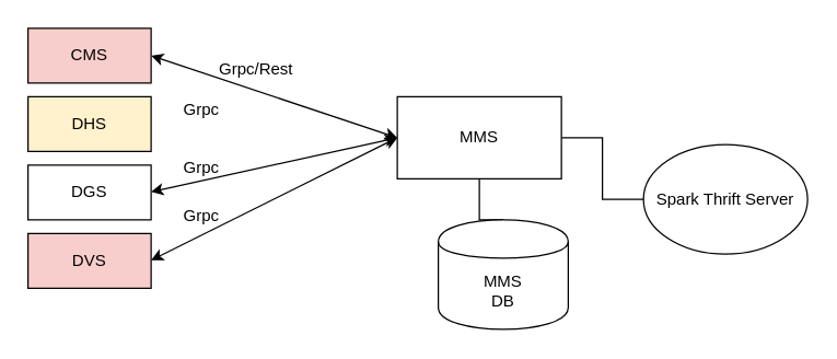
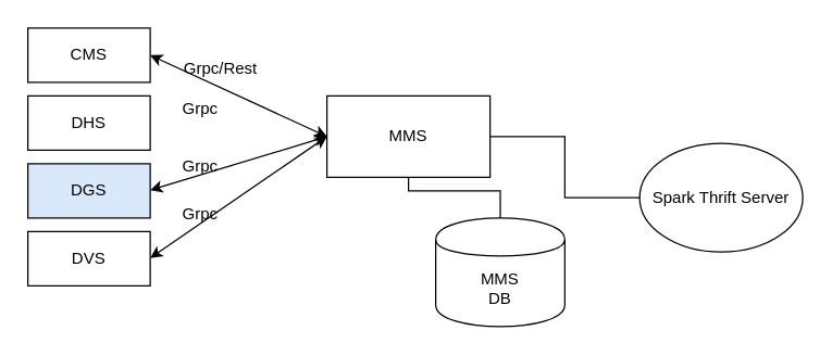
  <mxCell id="0" />
  <mxCell id="1" parent="0" />
- <mxCell id="2" value="CMS" style="rounded=0;whiteSpace=wrap;html=1;fillColor=#f8cecc;" vertex="1" parent="1"><mxGeometry x="20" y="20" width="90" height="40" as="geometry" /></mxCell>
- <mxCell id="3" value="DHS" style="rounded=0;whiteSpace=wrap;html=1;fillColor=#fff2cc;" vertex="1" parent="1"><mxGeometry x="20" y="70" width="90" height="40" as="geometry" /></mxCell>
- <mxCell id="4" value="DGS" style="rounded=0;whiteSpace=wrap;html=1;" vertex="1" parent="1"><mxGeometry x="20" y="120" width="90" height="40" as="geometry" /></mxCell>
- <mxCell id="5" value="DVS" style="rounded=0;whiteSpace=wrap;html=1;fillColor=#f8cecc;" vertex="1" parent="1"><mxGeometry x="20" y="170" width="90" height="40" as="geometry" /></mxCell>
+ <mxCell id="2" value="CMS" style="rounded=0;whiteSpace=wrap;html=1;" vertex="1" parent="1"><mxGeometry x="20" y="20" width="90" height="40" as="geometry" /></mxCell>
+ <mxCell id="3" value="DHS" style="rounded=0;whiteSpace=wrap;html=1;" vertex="1" parent="1"><mxGeometry x="20" y="70" width="90" height="40" as="geometry" /></mxCell>
+ <mxCell id="4" value="DGS" style="rounded=0;whiteSpace=wrap;html=1;fillColor=#dae8fc;" vertex="1" parent="1"><mxGeometry x="20" y="120" width="90" height="40" as="geometry" /></mxCell>
+ <mxCell id="5" value="DVS" style="rounded=0;whiteSpace=wrap;html=1;" vertex="1" parent="1"><mxGeometry x="20" y="170" width="90" height="40" as="geometry" /></mxCell>
  <mxCell id="6" style="edgeStyle=orthogonalEdgeStyle;rounded=0;orthogonalLoop=1;jettySize=auto;html=1;exitX=1;exitY=0.5;exitDx=0;exitDy=0;entryX=0;entryY=0.5;entryDx=0;entryDy=0;endArrow=none;endFill=0;" edge="1" parent="1" source="7" target="10"><mxGeometry relative="1" as="geometry" /></mxCell>
- <mxCell id="7" value="MMS" style="rounded=0;whiteSpace=wrap;html=1;" vertex="1" parent="1"><mxGeometry x="290" y="70" width="120" height="60" as="geometry" /></mxCell>
+ <mxCell id="7" value="MMS" style="rounded=0;whiteSpace=wrap;html=1;" vertex="1" parent="1"><mxGeometry x="240" y="70" width="120" height="60" as="geometry" /></mxCell>
  <mxCell id="8" style="edgeStyle=orthogonalEdgeStyle;rounded=0;orthogonalLoop=1;jettySize=auto;html=1;exitX=0.5;exitY=0;exitDx=0;exitDy=0;entryX=0.5;entryY=1;entryDx=0;entryDy=0;endArrow=none;endFill=0;" edge="1" parent="1" source="9" target="7"><mxGeometry relative="1" as="geometry" /></mxCell>
  <mxCell id="9" value="MMS&lt;br&gt;DB" style="shape=cylinder;whiteSpace=wrap;html=1;boundedLbl=1;backgroundOutline=1;" vertex="1" parent="1"><mxGeometry x="320" y="160" width="95" height="80" as="geometry" /></mxCell>
  <mxCell id="10" value="Spark Thrift Server" style="ellipse;whiteSpace=wrap;html=1;" vertex="1" parent="1"><mxGeometry x="470" y="105" width="120" height="80" as="geometry" /></mxCell>
  <mxCell id="11" value="" style="endArrow=classic;html=1;exitX=1;exitY=0.5;exitDx=0;exitDy=0;entryX=0;entryY=0.5;entryDx=0;entryDy=0;startArrow=classic;startFill=1;" edge="1" parent="1" source="2" target="7"><mxGeometry width="50" height="50" relative="1" as="geometry"><mxPoint x="290" y="250" as="sourcePoint" /><mxPoint x="340" y="200" as="targetPoint" /></mxGeometry></mxCell>
  <mxCell id="12" value="" style="endArrow=classic;html=1;exitX=1;exitY=0.5;exitDx=0;exitDy=0;startArrow=classic;startFill=1;entryX=0;entryY=0.5;entryDx=0;entryDy=0;" edge="1" parent="1" target="7"><mxGeometry width="50" height="50" relative="1" as="geometry"><mxPoint x="110" y="139.5" as="sourcePoint" /><mxPoint x="240" y="90" as="targetPoint" /></mxGeometry></mxCell>
  <mxCell id="13" value="" style="endArrow=classic;html=1;exitX=1;exitY=0.5;exitDx=0;exitDy=0;startArrow=classic;startFill=1;entryX=0;entryY=0.5;entryDx=0;entryDy=0;" edge="1" parent="1" target="7"><mxGeometry width="50" height="50" relative="1" as="geometry"><mxPoint x="110" y="189.5" as="sourcePoint" /><mxPoint x="240" y="140" as="targetPoint" /></mxGeometry></mxCell>
  <mxCell id="14" value="Grpc" style="text;html=1;strokeColor=none;fillColor=none;align=center;verticalAlign=middle;whiteSpace=wrap;rounded=0;" vertex="1" parent="1"><mxGeometry x="127" y="147" width="40" height="20" as="geometry" /></mxCell>
  <mxCell id="15" value="Grpc" style="text;html=1;strokeColor=none;fillColor=none;align=center;verticalAlign=middle;whiteSpace=wrap;rounded=0;" vertex="1" parent="1"><mxGeometry x="127" y="112" width="40" height="20" as="geometry" /></mxCell>
  <mxCell id="16" value="Grpc" style="text;html=1;strokeColor=none;fillColor=none;align=center;verticalAlign=middle;whiteSpace=wrap;rounded=0;" vertex="1" parent="1"><mxGeometry x="127" y="70" width="40" height="20" as="geometry" /></mxCell>
- <mxCell id="17" value="Grpc/Rest" style="text;html=1;strokeColor=none;fillColor=none;align=center;verticalAlign=middle;whiteSpace=wrap;rounded=0;" vertex="1" parent="1"><mxGeometry x="167" y="40" width="40" height="20" as="geometry" /></mxCell>
+ <mxCell id="17" value="Grpc/Rest" style="text;html=1;strokeColor=none;fillColor=none;align=center;verticalAlign=middle;whiteSpace=wrap;rounded=0;" vertex="1" parent="1"><mxGeometry x="142" y="40" width="40" height="20" as="geometry" /></mxCell>
